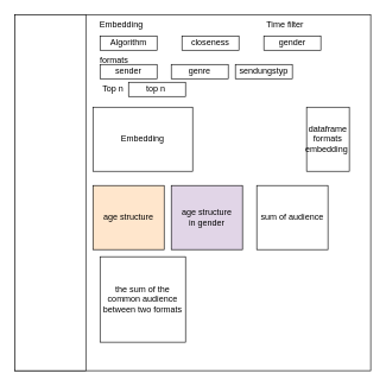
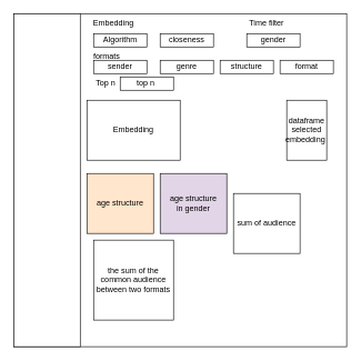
  <mxCell id="0" />
  <mxCell id="1" parent="0" />
  <mxCell id="2" value="" style="whiteSpace=wrap;html=1;aspect=fixed;" vertex="1" parent="1"><mxGeometry x="20" y="20" width="500" height="500" as="geometry" /></mxCell>
  <mxCell id="3" value="" style="rounded=0;whiteSpace=wrap;html=1;" vertex="1" parent="1"><mxGeometry x="20" y="20" width="100" height="500" as="geometry" /></mxCell>
  <mxCell id="4" value="Algorithm" style="rounded=0;whiteSpace=wrap;html=1;" vertex="1" parent="1"><mxGeometry x="140" y="50" width="80" height="20" as="geometry" /></mxCell>
  <mxCell id="5" value="Embedding" style="text;html=1;strokeColor=none;fillColor=none;align=center;verticalAlign=middle;whiteSpace=wrap;rounded=0;" vertex="1" parent="1"><mxGeometry x="140" y="20" width="60" height="30" as="geometry" /></mxCell>
- <mxCell id="6" value="closeness" style="rounded=0;whiteSpace=wrap;html=1;" vertex="1" parent="1"><mxGeometry x="255" y="50" width="80" height="20" as="geometry" /></mxCell>
+ <mxCell id="6" value="closeness" style="rounded=0;whiteSpace=wrap;html=1;" vertex="1" parent="1"><mxGeometry x="240" y="50" width="80" height="20" as="geometry" /></mxCell>
  <mxCell id="7" value="Time filter" style="text;html=1;strokeColor=none;fillColor=none;align=center;verticalAlign=middle;whiteSpace=wrap;rounded=0;" vertex="1" parent="1"><mxGeometry x="370" y="20" width="60" height="30" as="geometry" /></mxCell>
  <mxCell id="8" value="gender" style="rounded=0;whiteSpace=wrap;html=1;" vertex="1" parent="1"><mxGeometry x="370" y="50" width="80" height="20" as="geometry" /></mxCell>
  <mxCell id="9" value="formats" style="text;html=1;strokeColor=none;fillColor=none;align=center;verticalAlign=middle;whiteSpace=wrap;rounded=0;" vertex="1" parent="1"><mxGeometry x="130" y="70" width="60" height="30" as="geometry" /></mxCell>
  <mxCell id="10" value="sender" style="rounded=0;whiteSpace=wrap;html=1;" vertex="1" parent="1"><mxGeometry x="140" y="90" width="80" height="20" as="geometry" /></mxCell>
  <mxCell id="11" value="genre" style="rounded=0;whiteSpace=wrap;html=1;" vertex="1" parent="1"><mxGeometry x="240" y="90" width="80" height="20" as="geometry" /></mxCell>
- <mxCell id="12" value="sendungstyp" style="rounded=0;whiteSpace=wrap;html=1;" vertex="1" parent="1"><mxGeometry x="330" y="90" width="80" height="20" as="geometry" /></mxCell>
+ <mxCell id="12" value="structure" style="rounded=0;whiteSpace=wrap;html=1;" vertex="1" parent="1"><mxGeometry x="330" y="90" width="80" height="20" as="geometry" /></mxCell>
+ <mxCell id="13" value="format" style="rounded=0;whiteSpace=wrap;html=1;" vertex="1" parent="1"><mxGeometry x="420" y="90" width="80" height="20" as="geometry" /></mxCell>
  <mxCell id="14" value="Top n&amp;nbsp;" style="text;html=1;strokeColor=none;fillColor=none;align=center;verticalAlign=middle;whiteSpace=wrap;rounded=0;" vertex="1" parent="1"><mxGeometry x="130" y="110" width="60" height="30" as="geometry" /></mxCell>
  <mxCell id="15" value="top n&amp;nbsp;" style="rounded=0;whiteSpace=wrap;html=1;" vertex="1" parent="1"><mxGeometry x="180" y="115" width="80" height="20" as="geometry" /></mxCell>
  <mxCell id="16" value="Embedding" style="rounded=0;whiteSpace=wrap;html=1;" vertex="1" parent="1"><mxGeometry x="130" y="150" width="140" height="90" as="geometry" /></mxCell>
- <mxCell id="17" value="dataframe&lt;br&gt;formats &lt;br&gt;embedding&amp;nbsp;" style="rounded=0;whiteSpace=wrap;html=1;" vertex="1" parent="1"><mxGeometry x="430" y="150" width="60" height="90" as="geometry" /></mxCell>
+ <mxCell id="17" value="dataframe&lt;br&gt;selected &lt;br&gt;embedding&amp;nbsp;" style="rounded=0;whiteSpace=wrap;html=1;" vertex="1" parent="1"><mxGeometry x="430" y="150" width="60" height="90" as="geometry" /></mxCell>
  <mxCell id="18" value="age structure" style="rounded=0;whiteSpace=wrap;html=1;fillColor=#ffe6cc;" vertex="1" parent="1"><mxGeometry x="130" y="260" width="100" height="90" as="geometry" /></mxCell>
  <mxCell id="19" value="age structure&lt;br&gt;in gender" style="rounded=0;whiteSpace=wrap;html=1;fillColor=#e1d5e7;" vertex="1" parent="1"><mxGeometry x="240" y="260" width="100" height="90" as="geometry" /></mxCell>
- <mxCell id="20" value="sum of audience" style="rounded=0;whiteSpace=wrap;html=1;" vertex="1" parent="1"><mxGeometry x="360" y="260" width="100" height="90" as="geometry" /></mxCell>
+ <mxCell id="20" value="sum of audience" style="rounded=0;whiteSpace=wrap;html=1;" vertex="1" parent="1"><mxGeometry x="350" y="290" width="100" height="90" as="geometry" /></mxCell>
  <mxCell id="21" value="the sum of the common audience between two formats" style="rounded=0;whiteSpace=wrap;html=1;" vertex="1" parent="1"><mxGeometry x="140" y="360" width="120" height="120" as="geometry" /></mxCell>
